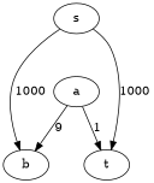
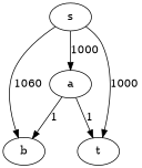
  digraph {
    s
    a
    b
    t
-   s -> b [label=1000]
+   s -> a [label=1000]
+   s -> b [label=1060]
    s -> t [label=1000]
-   a -> b [label=9]
+   a -> b [label=1]
    a -> t [label=1]
  }
